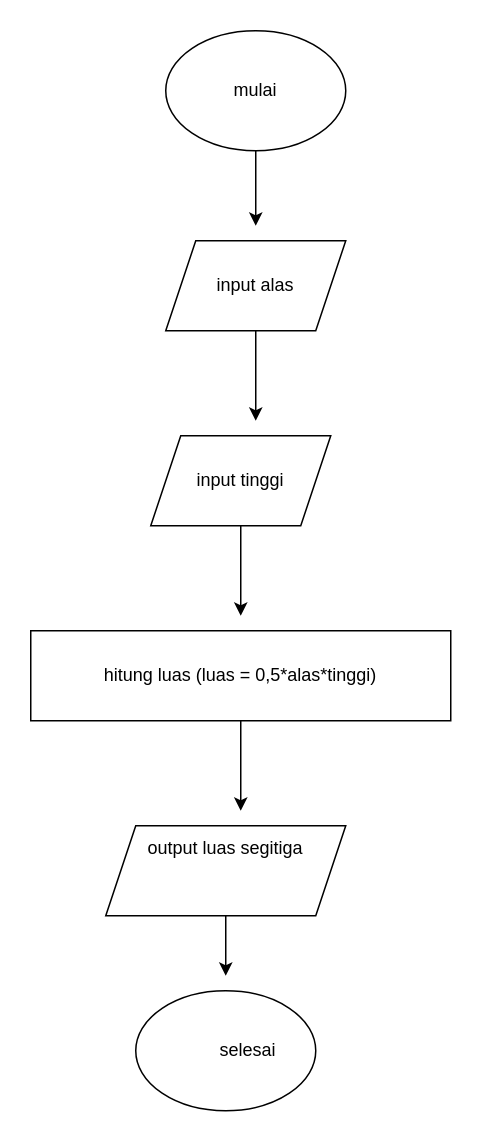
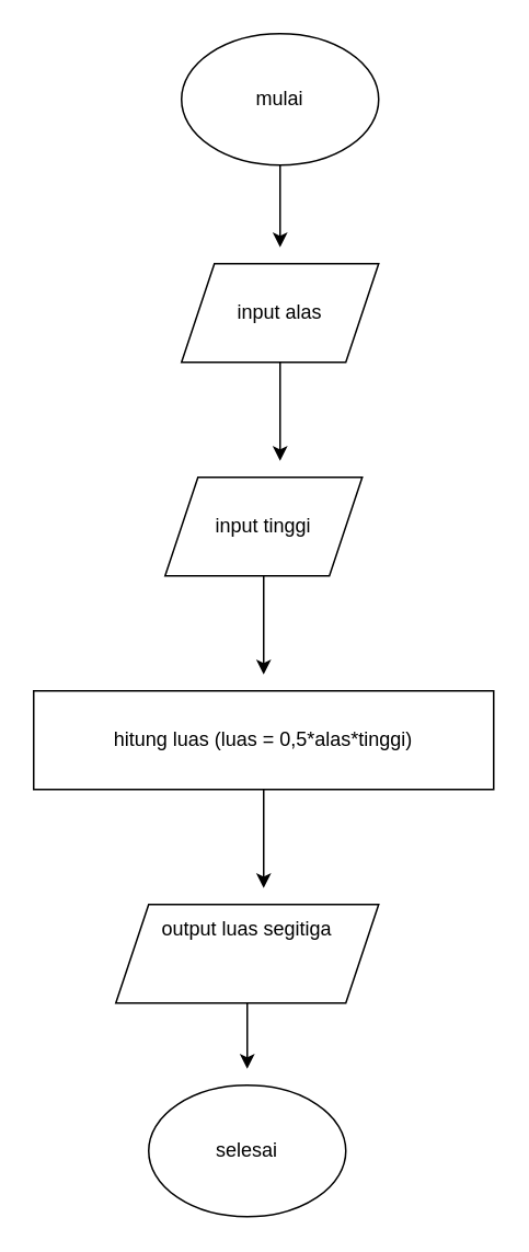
  <mxCell id="0" />
  <mxCell id="1" parent="0" />
  <mxCell id="2" style="edgeStyle=orthogonalEdgeStyle;rounded=0;orthogonalLoop=1;jettySize=auto;html=1;exitX=0.5;exitY=1;exitDx=0;exitDy=0;" edge="1" parent="1" source="3"><mxGeometry relative="1" as="geometry"><mxPoint x="170" y="150" as="targetPoint" /></mxGeometry></mxCell>
  <mxCell id="3" value="" style="ellipse;whiteSpace=wrap;html=1;" vertex="1" parent="1"><mxGeometry x="110" y="20" width="120" height="80" as="geometry" /></mxCell>
  <mxCell id="4" style="edgeStyle=orthogonalEdgeStyle;rounded=0;orthogonalLoop=1;jettySize=auto;html=1;exitX=0.5;exitY=1;exitDx=0;exitDy=0;" edge="1" parent="1" source="5"><mxGeometry relative="1" as="geometry"><mxPoint x="170" y="280" as="targetPoint" /></mxGeometry></mxCell>
  <mxCell id="5" value="" style="shape=parallelogram;perimeter=parallelogramPerimeter;whiteSpace=wrap;html=1;fixedSize=1;" vertex="1" parent="1"><mxGeometry x="110" y="160" width="120" height="60" as="geometry" /></mxCell>
  <mxCell id="6" style="edgeStyle=orthogonalEdgeStyle;rounded=0;orthogonalLoop=1;jettySize=auto;html=1;exitX=0.5;exitY=1;exitDx=0;exitDy=0;" edge="1" parent="1" source="7"><mxGeometry relative="1" as="geometry"><mxPoint x="160" y="410" as="targetPoint" /></mxGeometry></mxCell>
  <mxCell id="7" value="" style="shape=parallelogram;perimeter=parallelogramPerimeter;whiteSpace=wrap;html=1;fixedSize=1;" vertex="1" parent="1"><mxGeometry x="100" y="290" width="120" height="60" as="geometry" /></mxCell>
  <mxCell id="8" style="edgeStyle=orthogonalEdgeStyle;rounded=0;orthogonalLoop=1;jettySize=auto;html=1;exitX=0.5;exitY=1;exitDx=0;exitDy=0;" edge="1" parent="1" source="9"><mxGeometry relative="1" as="geometry"><mxPoint x="160" y="540" as="targetPoint" /></mxGeometry></mxCell>
  <mxCell id="9" value="" style="rounded=0;whiteSpace=wrap;html=1;" vertex="1" parent="1"><mxGeometry x="20" y="420" width="280" height="60" as="geometry" /></mxCell>
  <mxCell id="10" style="edgeStyle=orthogonalEdgeStyle;rounded=0;orthogonalLoop=1;jettySize=auto;html=1;exitX=0.5;exitY=1;exitDx=0;exitDy=0;" edge="1" parent="1" source="11"><mxGeometry relative="1" as="geometry"><mxPoint x="150" y="650" as="targetPoint" /></mxGeometry></mxCell>
  <mxCell id="11" value="" style="shape=parallelogram;perimeter=parallelogramPerimeter;whiteSpace=wrap;html=1;fixedSize=1;" vertex="1" parent="1"><mxGeometry x="70" y="550" width="160" height="60" as="geometry" /></mxCell>
  <mxCell id="12" value="" style="ellipse;whiteSpace=wrap;html=1;" vertex="1" parent="1"><mxGeometry x="90" y="660" width="120" height="80" as="geometry" /></mxCell>
  <mxCell id="13" value="mulai " style="text;strokeColor=none;align=center;fillColor=none;html=1;verticalAlign=middle;whiteSpace=wrap;rounded=0;" vertex="1" parent="1"><mxGeometry x="140" y="45" width="60" height="30" as="geometry" /></mxCell>
  <mxCell id="14" value="input alas" style="text;strokeColor=none;align=center;fillColor=none;html=1;verticalAlign=middle;whiteSpace=wrap;rounded=0;" vertex="1" parent="1"><mxGeometry x="140" y="175" width="60" height="30" as="geometry" /></mxCell>
  <mxCell id="15" value="input tinggi" style="text;strokeColor=none;align=center;fillColor=none;html=1;verticalAlign=middle;whiteSpace=wrap;rounded=0;" vertex="1" parent="1"><mxGeometry x="105" y="305" width="110" height="30" as="geometry" /></mxCell>
- <mxCell id="16" value="selesai " style="text;strokeColor=none;align=center;fillColor=none;html=1;verticalAlign=middle;whiteSpace=wrap;rounded=0;" vertex="1" parent="1"><mxGeometry x="135" y="685" width="60" height="30" as="geometry" /></mxCell>
+ <mxCell id="16" value="selesai " style="text;strokeColor=none;align=center;fillColor=none;html=1;verticalAlign=middle;whiteSpace=wrap;rounded=0;" vertex="1" parent="1"><mxGeometry x="120" y="685" width="60" height="30" as="geometry" /></mxCell>
  <mxCell id="17" value="hitung luas (luas = 0,5*alas*tinggi)" style="text;strokeColor=none;align=center;fillColor=none;html=1;verticalAlign=middle;whiteSpace=wrap;rounded=0;" vertex="1" parent="1"><mxGeometry x="55" y="435" width="210" height="30" as="geometry" /></mxCell>
  <mxCell id="18" value="output luas segitiga" style="text;strokeColor=none;align=center;fillColor=none;html=1;verticalAlign=middle;whiteSpace=wrap;rounded=0;" vertex="1" parent="1"><mxGeometry x="95" y="557.5" width="110" height="15" as="geometry" /></mxCell>
